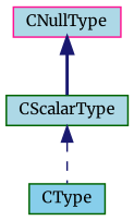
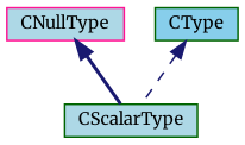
  digraph {
    fontname=Merriweather
    node [color=darkgreen fillcolor=lightblue fontname=Merriweather fontsize=10 shape=record style=filled]
    edge [color=midnightblue dir=back fontname=Merriweather fontsize=10 labelfontname=Helvetica labelfontsize=10]
    n1 [color=deeppink fontcolor=black height=0.2 label=CNullType width=0.4]
    n2 [height=0.2 label=CScalarType width=0.4]
    n3 [fillcolor=skyblue height=0.2 label=CType width=0.4]
    n1 -> n2 [style=bold]
-   n2 -> n3 [style=dashed]
+   n3 -> n2 [style=dashed]
  }
